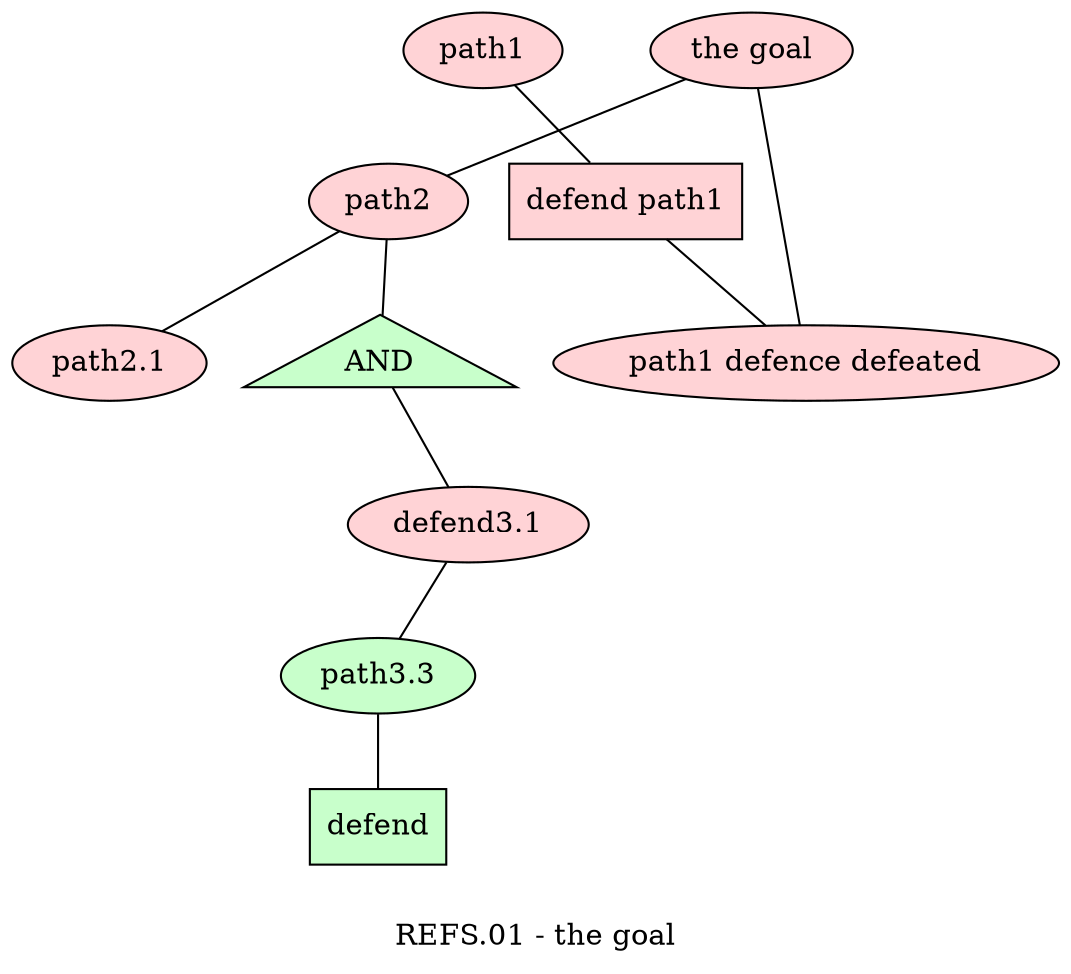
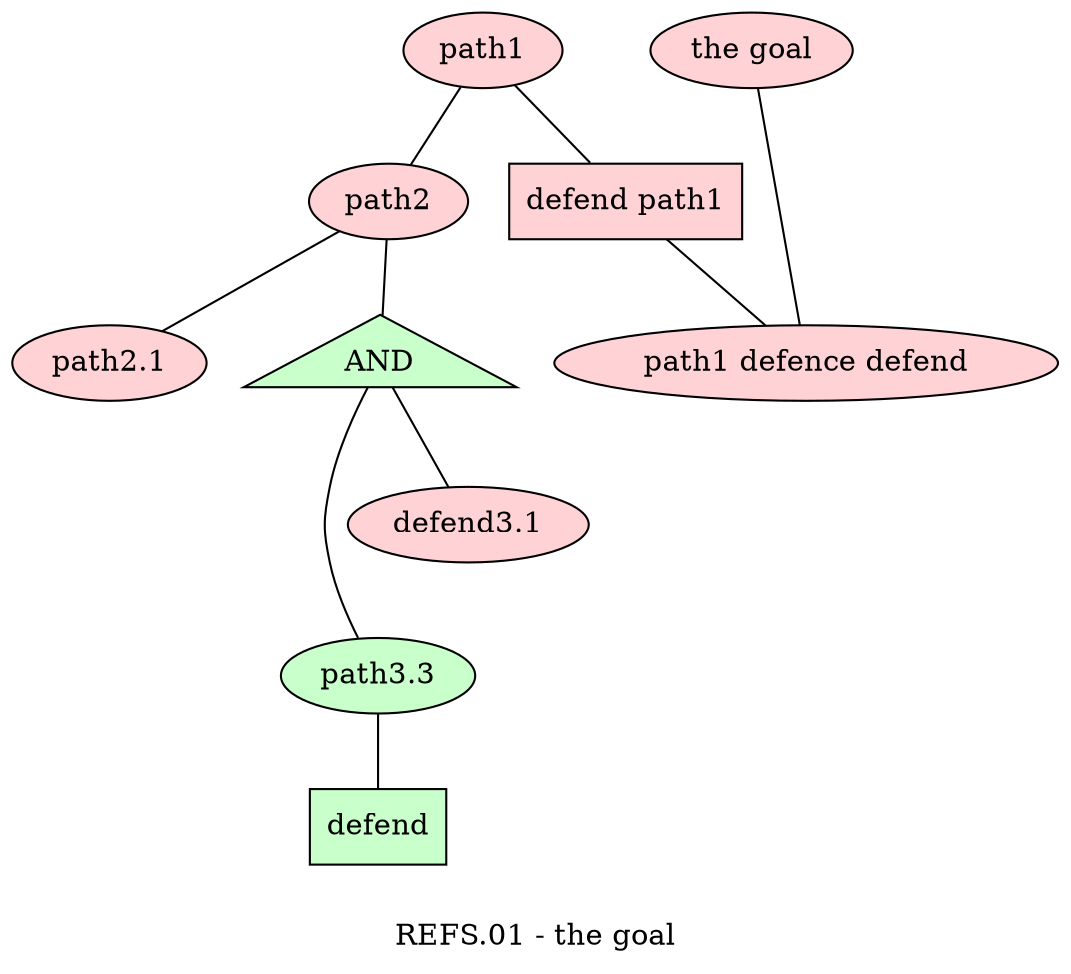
  graph {
    label="REFS.01 - the goal"
    node [fillcolor="#FFD3D6" style=filled]
    n1 [label="the goal"]
    n2 [label=path2]
-   n3 [label="path1 defence defeated"]
+   n3 [label="path1 defence defend"]
    n4 [label=path1]
    n5 [label="defend path1" shape=box]
    n6 [label="path2.1"]
    n7 [fillcolor="#C8FFCB" label=AND shape=triangle]
    n8 [label="defend3.1"]
    n9 [fillcolor="#C8FFCB" label="path3.3"]
    n10 [fillcolor="#C8FFCB" label=defend shape=box]
-   n1 -- n2
+   n4 -- n2
    n1 -- n3
    n2 -- n6
    n2 -- n7
    n4 -- n5
    n5 -- n3
    n7 -- n8
-   n8 -- n9
+   n7 -- n9
    n9 -- n10
  }
